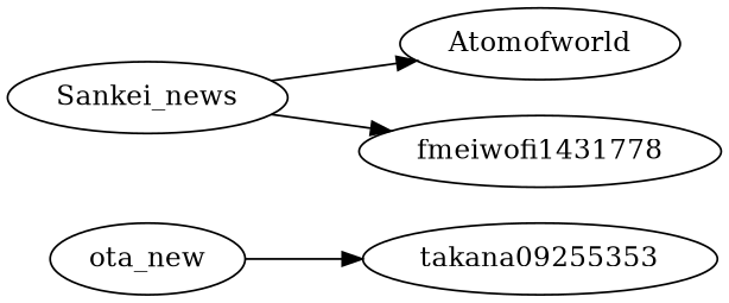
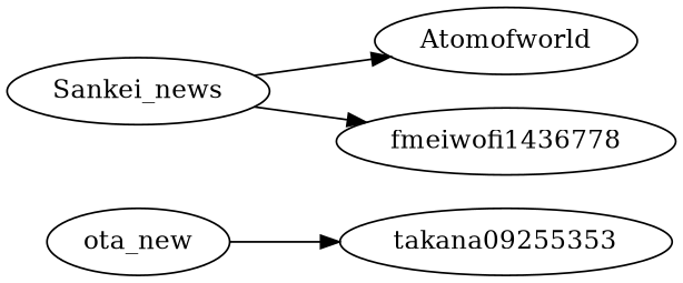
  strict digraph {
    rankdir=LR
    ota_new
    takana09255353
    Sankei_news
    Atomofworld
-   fmeiwofi1436778 [label=fmeiwofi1431778]
+   fmeiwofi1436778
    ota_new -> takana09255353
    Sankei_news -> Atomofworld
    Sankei_news -> fmeiwofi1436778
  }
